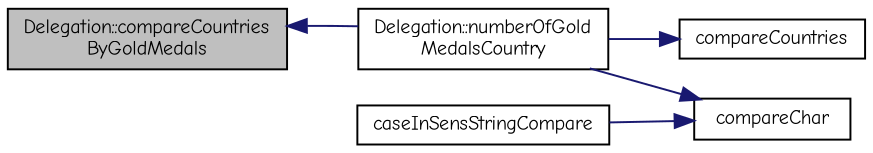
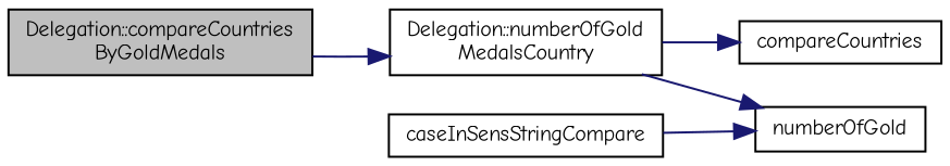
  digraph {
    fontname="Comic Neue"
    rankdir=LR
    node [color=black fillcolor=white fontname="Comic Neue" fontsize=10 shape=record style=filled]
    edge [color=midnightblue fontname="Comic Neue" fontsize=10 labelfontname=Helvetica labelfontsize=10 style=solid]
    n1 [fillcolor=grey75 fontcolor=black height=0.2 label="Delegation::compareCountries\lByGoldMedals" width=0.4]
    n2 [height=0.2 label="Delegation::numberOfGold\lMedalsCountry" width=0.4]
    n3 [height=0.2 label=compareCountries width=0.4]
-   n4 [height=0.2 label=compareChar width=0.4]
+   n4 [height=0.2 label=numberOfGold width=0.4]
    n5 [height=0.2 label=caseInSensStringCompare width=0.4]
-   n2 -> n1
+   n1 -> n2
    n2 -> n3
    n2 -> n4
    n5 -> n4
  }
